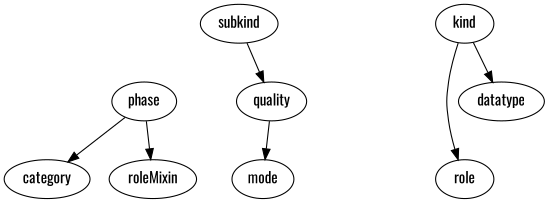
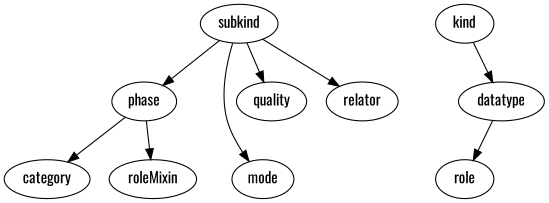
  strict digraph {
    fontname=Oswald
    node [fontname=Oswald]
    edge [fontname=Oswald]
    subkind
    phase
    mode
    quality
+   relator
    kind
    role
    datatype
    category
    roleMixin
-   quality -> mode
+   subkind -> phase
+   subkind -> mode
    subkind -> quality
+   subkind -> relator
    phase -> category
    phase -> roleMixin
-   kind -> role
+   datatype -> role
    kind -> datatype
  }
